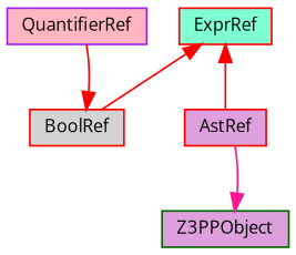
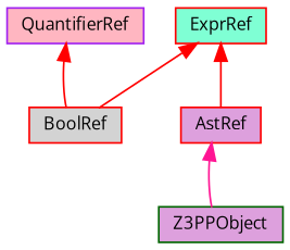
  digraph {
    fontname="Open Sans"
    node [color=red fillcolor=plum fontname="Open Sans" fontsize=10 shape=record style=filled]
    edge [color=red dir=back fontname="Open Sans" fontsize=10 labelfontname=Helvetica labelfontsize=10 style=solid]
    n1 [color=purple fillcolor=lightpink fontcolor=black height=0.2 label=QuantifierRef width=0.4]
    n2 [fillcolor=lightgrey height=0.2 label=BoolRef width=0.4]
    n3 [fillcolor=aquamarine height=0.2 label=ExprRef width=0.4]
    n4 [height=0.2 label=AstRef width=0.4]
    n5 [color=darkgreen height=0.2 label=Z3PPObject width=0.4]
-   n2 -> n1
+   n1 -> n2
    n3 -> n2
    n3 -> n4
-   n5 -> n4 [color=deeppink]
+   n4 -> n5 [color=deeppink]
  }
